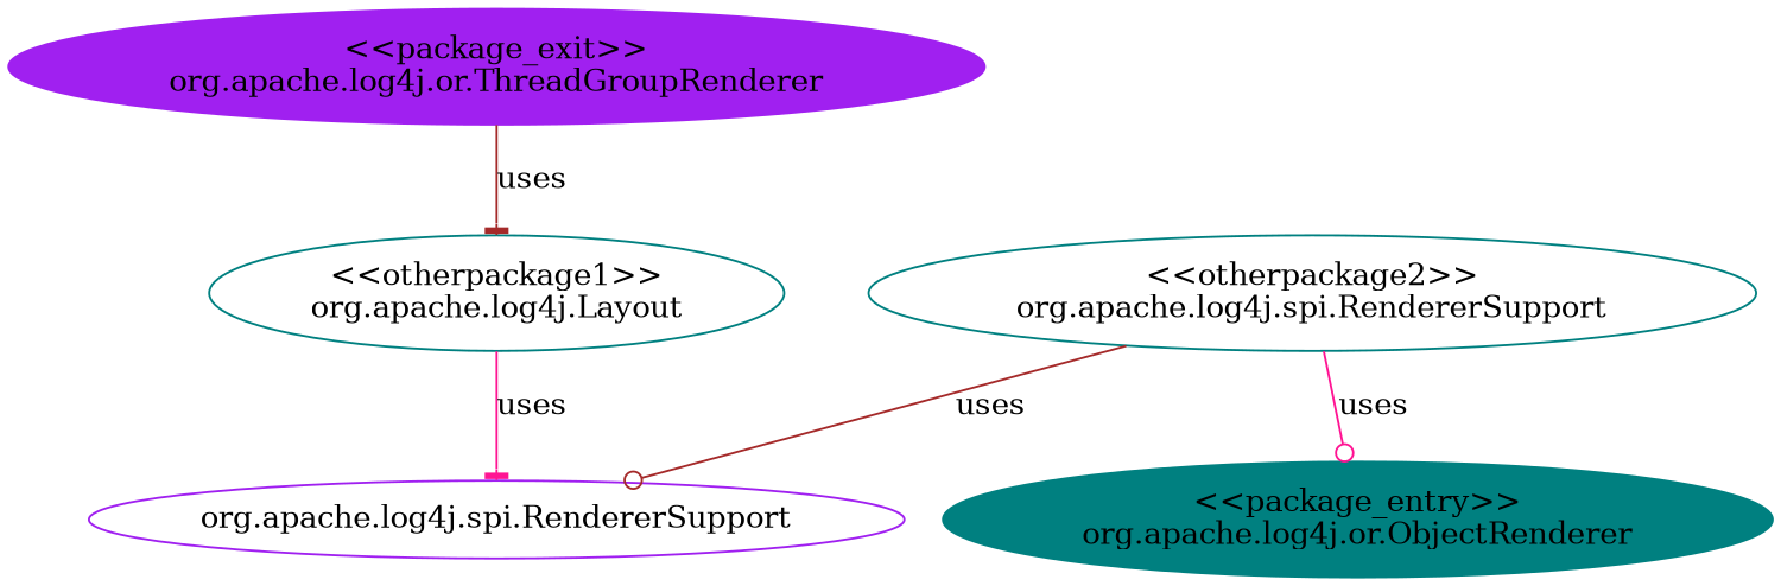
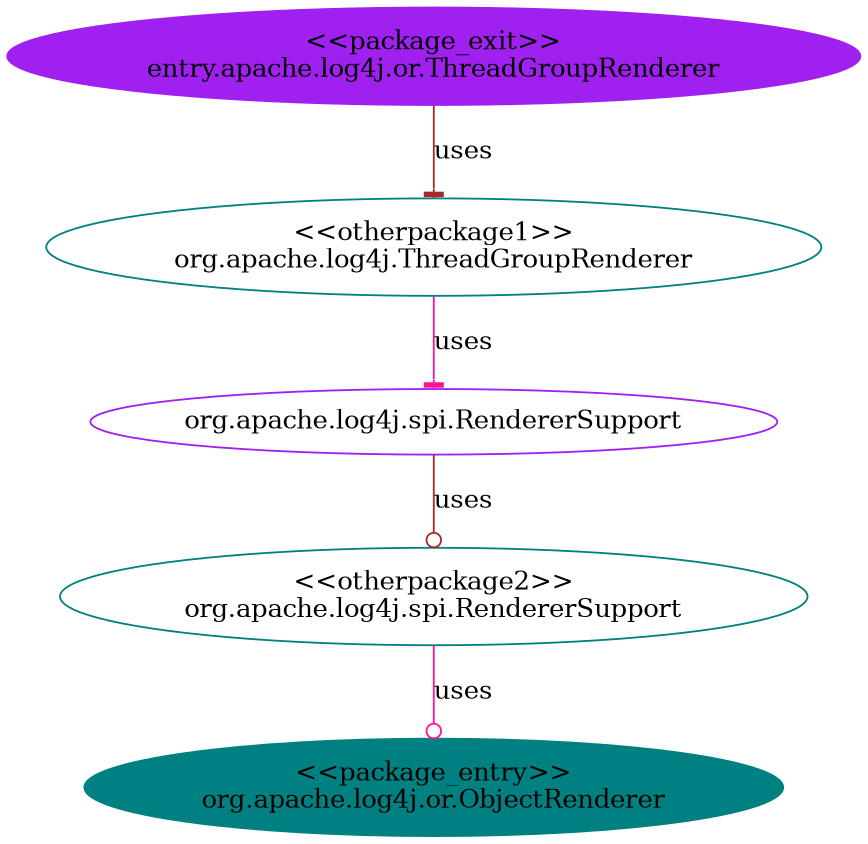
  digraph {
    node [color=teal]
    edge [arrowhead=tee color=brown]
-   n1 [color=purple label="<<package_exit>>\norg.apache.log4j.or.ThreadGroupRenderer" style=filled]
-   n2 [label="<<otherpackage1>>\norg.apache.log4j.Layout"]
+   n1 [color=purple label="<<package_exit>>\nentry.apache.log4j.or.ThreadGroupRenderer" style=filled]
+   n2 [label="<<otherpackage1>>\norg.apache.log4j.ThreadGroupRenderer"]
    n3 [color=purple label="org.apache.log4j.spi.RendererSupport"]
    n4 [label="<<package_entry>>\norg.apache.log4j.or.ObjectRenderer" style=filled]
    n5 [label="<<otherpackage2>>\norg.apache.log4j.spi.RendererSupport"]
    n1 -> n2 [label=uses]
    n2 -> n3 [color=deeppink label=uses]
-   n5 -> n3 [arrowhead=odot label=uses]
+   n3 -> n5 [arrowhead=odot label=uses]
    n5 -> n4 [arrowhead=odot color=deeppink label=uses]
  }
